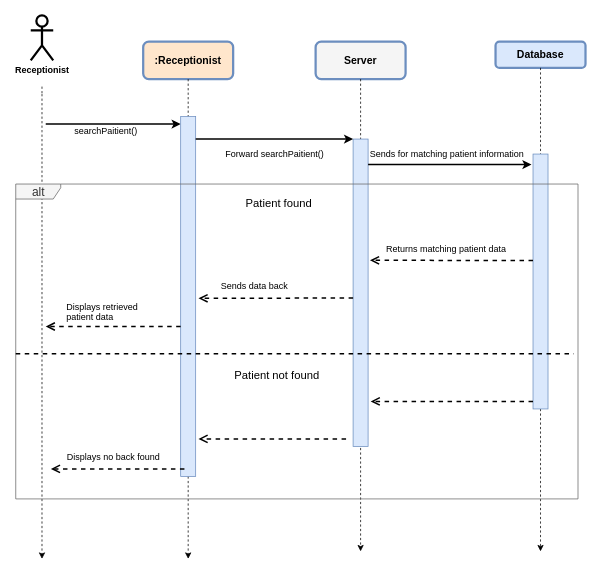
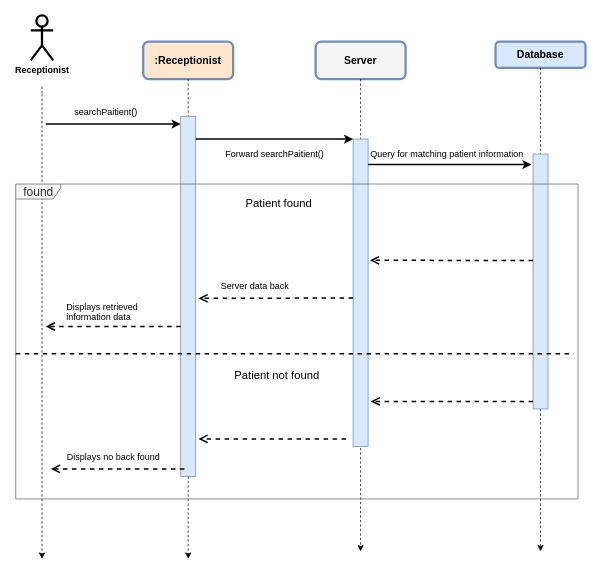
  <mxCell id="0" />
  <mxCell id="1" parent="0" />
  <mxCell id="2" value="&lt;b&gt;Receptionist&lt;br&gt;&lt;/b&gt;" style="shape=umlActor;verticalLabelPosition=bottom;verticalAlign=top;html=1;outlineConnect=0;strokeWidth=3;rounded=1;" parent="1" vertex="1"><mxGeometry x="40" y="20" width="30" height="60" as="geometry" /></mxCell>
  <mxCell id="3" style="edgeStyle=none;html=1;dashed=1;strokeWidth=1;startArrow=none;" parent="1" edge="1"><mxGeometry relative="1" as="geometry"><mxPoint x="55" y="745" as="targetPoint" /><Array as="points"><mxPoint x="55" y="165" /></Array><mxPoint x="55" y="125" as="sourcePoint" /></mxGeometry></mxCell>
  <mxCell id="4" value="" style="endArrow=classic;html=1;strokeWidth=2;" parent="1" edge="1"><mxGeometry relative="1" as="geometry"><mxPoint x="60" y="165" as="sourcePoint" /><mxPoint x="240" y="165" as="targetPoint" /></mxGeometry></mxCell>
- <mxCell id="5" value="searchPaitient()" style="text;html=1;align=center;verticalAlign=middle;resizable=0;points=[];autosize=1;strokeColor=none;fillColor=none;" parent="1" vertex="1"><mxGeometry x="85" y="160" width="110" height="30" as="geometry" /></mxCell>
+ <mxCell id="5" value="searchPaitient()" style="text;html=1;align=center;verticalAlign=middle;resizable=0;points=[];autosize=1;strokeColor=none;fillColor=none;" parent="1" vertex="1"><mxGeometry x="85" y="135" width="110" height="30" as="geometry" /></mxCell>
  <mxCell id="6" value="&lt;span style=&quot;font-size: 14px;&quot;&gt;&lt;b&gt;&lt;font color=&quot;#000000&quot;&gt;:Receptionist&lt;/font&gt;&lt;/b&gt;&lt;/span&gt;" style="rounded=1;whiteSpace=wrap;html=1;strokeWidth=3;fillColor=#ffe6cc;strokeColor=#6c8ebf;" parent="1" vertex="1"><mxGeometry x="190" y="55" width="120" height="50" as="geometry" /></mxCell>
  <mxCell id="7" style="edgeStyle=none;html=1;exitX=0.5;exitY=1;exitDx=0;exitDy=0;dashed=1;strokeWidth=1;startArrow=none;" parent="1" source="12" edge="1"><mxGeometry relative="1" as="geometry"><mxPoint x="250" y="745" as="targetPoint" /><Array as="points" /><mxPoint x="65" y="75" as="sourcePoint" /></mxGeometry></mxCell>
  <mxCell id="8" value="&lt;span style=&quot;font-size: 14px;&quot;&gt;&lt;b&gt;&lt;font color=&quot;#000000&quot;&gt;Server&lt;/font&gt;&lt;/b&gt;&lt;/span&gt;" style="rounded=1;whiteSpace=wrap;html=1;strokeWidth=3;fillColor=#f5f5f5;strokeColor=#6c8ebf;" parent="1" vertex="1"><mxGeometry x="420" y="55" width="120" height="50" as="geometry" /></mxCell>
  <mxCell id="9" style="edgeStyle=none;html=1;dashed=1;strokeWidth=1;" parent="1" source="8" edge="1"><mxGeometry relative="1" as="geometry"><mxPoint x="480" y="735" as="targetPoint" /><Array as="points" /><mxPoint x="460" y="115" as="sourcePoint" /></mxGeometry></mxCell>
  <mxCell id="10" value="" style="html=1;points=[];perimeter=orthogonalPerimeter;fontSize=13;fillColor=#dae8fc;strokeColor=#6c8ebf;" parent="1" vertex="1"><mxGeometry x="470" y="185" width="20" height="410" as="geometry" /></mxCell>
  <mxCell id="11" value="" style="edgeStyle=none;html=1;exitX=0.5;exitY=1;exitDx=0;exitDy=0;dashed=1;strokeWidth=1;endArrow=none;" parent="1" source="6" target="12" edge="1"><mxGeometry relative="1" as="geometry"><mxPoint x="250" y="585" as="targetPoint" /><Array as="points" /><mxPoint x="250" y="105" as="sourcePoint" /></mxGeometry></mxCell>
  <mxCell id="12" value="" style="html=1;points=[];perimeter=orthogonalPerimeter;fontSize=13;fillColor=#dae8fc;strokeColor=#6c8ebf;" parent="1" vertex="1"><mxGeometry x="240" y="155" width="20" height="480" as="geometry" /></mxCell>
  <mxCell id="13" value="" style="endArrow=classic;html=1;strokeWidth=2;" parent="1" edge="1"><mxGeometry relative="1" as="geometry"><mxPoint x="260" y="185" as="sourcePoint" /><mxPoint x="470" y="185" as="targetPoint" /><Array as="points"><mxPoint x="360" y="185" /></Array></mxGeometry></mxCell>
  <mxCell id="14" value="Forward searchPaitient()" style="text;html=1;align=center;verticalAlign=middle;resizable=0;points=[];autosize=1;strokeColor=none;fillColor=none;" parent="1" vertex="1"><mxGeometry x="290" y="190" width="150" height="30" as="geometry" /></mxCell>
  <mxCell id="15" value="&lt;span style=&quot;font-size: 14px;&quot;&gt;&lt;b&gt;&lt;font color=&quot;#000000&quot;&gt;Database&lt;/font&gt;&lt;/b&gt;&lt;/span&gt;" style="rounded=1;whiteSpace=wrap;html=1;strokeWidth=3;fillColor=#dae8fc;strokeColor=#6c8ebf;" parent="1" vertex="1"><mxGeometry x="660" y="55" width="120" height="35" as="geometry" /></mxCell>
  <mxCell id="16" value="" style="endArrow=classic;html=1;strokeWidth=2;entryX=0.991;entryY=0.967;entryDx=0;entryDy=0;entryPerimeter=0;" parent="1" target="21" edge="1"><mxGeometry relative="1" as="geometry"><mxPoint x="490" y="219" as="sourcePoint" /><mxPoint x="699.16" y="215" as="targetPoint" /></mxGeometry></mxCell>
  <mxCell id="17" style="edgeStyle=none;html=1;dashed=1;strokeWidth=1;exitX=0.5;exitY=1;exitDx=0;exitDy=0;startArrow=none;" parent="1" source="19" edge="1"><mxGeometry relative="1" as="geometry"><mxPoint x="720" y="735" as="targetPoint" /><Array as="points"><mxPoint x="720" y="735" /></Array><mxPoint x="490" y="115" as="sourcePoint" /></mxGeometry></mxCell>
  <mxCell id="18" value="" style="edgeStyle=none;html=1;dashed=1;strokeWidth=1;exitX=0.5;exitY=1;exitDx=0;exitDy=0;endArrow=none;" parent="1" source="15" target="19" edge="1"><mxGeometry relative="1" as="geometry"><mxPoint x="720" y="735" as="targetPoint" /><Array as="points" /><mxPoint x="720" y="105" as="sourcePoint" /></mxGeometry></mxCell>
  <mxCell id="19" value="" style="html=1;points=[];perimeter=orthogonalPerimeter;fontSize=13;fillColor=#dae8fc;strokeColor=#6c8ebf;" parent="1" vertex="1"><mxGeometry x="710" y="205" width="20" height="340" as="geometry" /></mxCell>
  <mxCell id="20" value="" style="edgeStyle=none;html=1;dashed=1;strokeWidth=1;startArrow=none;endArrow=none;" parent="1" edge="1"><mxGeometry relative="1" as="geometry"><mxPoint x="55" y="125" as="targetPoint" /><Array as="points" /><mxPoint x="55" y="115" as="sourcePoint" /></mxGeometry></mxCell>
- <mxCell id="21" value="Sends for matching patient information" style="text;html=1;align=center;verticalAlign=middle;resizable=0;points=[];autosize=1;strokeColor=none;fillColor=none;" parent="1" vertex="1"><mxGeometry x="480" y="190" width="230" height="30" as="geometry" /></mxCell>
- <mxCell id="22" value="&lt;font style=&quot;font-size: 16px;&quot;&gt;alt&lt;/font&gt;" style="shape=umlFrame;tabWidth=110;tabHeight=30;tabPosition=left;html=1;boundedLbl=1;labelInHeader=1;width=60;height=20;rounded=0;shadow=0;glass=0;sketch=0;fontSize=15;fillColor=#f5f5f5;fontColor=#333333;strokeColor=#666666;" parent="1" vertex="1"><mxGeometry x="20" y="245" width="750" height="420" as="geometry" /></mxCell>
+ <mxCell id="21" value="Query for matching patient information" style="text;html=1;align=center;verticalAlign=middle;resizable=0;points=[];autosize=1;strokeColor=none;fillColor=none;" parent="1" vertex="1"><mxGeometry x="480" y="190" width="230" height="30" as="geometry" /></mxCell>
+ <mxCell id="22" value="&lt;font style=&quot;font-size: 16px;&quot;&gt;found&lt;/font&gt;" style="shape=umlFrame;tabWidth=110;tabHeight=30;tabPosition=left;html=1;boundedLbl=1;labelInHeader=1;width=60;height=20;rounded=0;shadow=0;glass=0;sketch=0;fontSize=15;fillColor=#f5f5f5;fontColor=#333333;strokeColor=#666666;" parent="1" vertex="1"><mxGeometry x="20" y="245" width="750" height="420" as="geometry" /></mxCell>
  <mxCell id="23" value="Patient found" style="text;rounded=0;shadow=0;glass=0;sketch=0;fontSize=15;" parent="22" vertex="1"><mxGeometry width="100" height="20" relative="1" as="geometry"><mxPoint x="305" y="10" as="offset" /></mxGeometry></mxCell>
  <mxCell id="24" value="" style="line;strokeWidth=2;dashed=1;labelPosition=center;verticalLabelPosition=bottom;align=left;verticalAlign=top;spacingLeft=20;spacingTop=15;rounded=0;shadow=0;glass=0;sketch=0;fontSize=16;" parent="22" vertex="1"><mxGeometry x="0.001" y="218.079" width="744.444" height="16.8" as="geometry" /></mxCell>
  <mxCell id="25" value="Patient not found" style="text;rounded=0;shadow=0;glass=0;sketch=0;fontSize=15;" parent="22" vertex="1"><mxGeometry width="100" height="60" relative="1" as="geometry"><mxPoint x="290" y="240" as="offset" /></mxGeometry></mxCell>
- <mxCell id="26" value="Returns matching patient data" style="text;html=1;align=center;verticalAlign=middle;resizable=0;points=[];autosize=1;strokeColor=none;fillColor=none;" parent="22" vertex="1"><mxGeometry x="483.751" y="71.704" width="180" height="30" as="geometry" /></mxCell>
  <mxCell id="27" value="" style="html=1;verticalAlign=bottom;endArrow=open;dashed=1;endSize=8;strokeWidth=2;fontSize=13;entryX=1.042;entryY=0.315;entryDx=0;entryDy=0;entryPerimeter=0;" parent="22" edge="1"><mxGeometry x="0.422" relative="1" as="geometry"><mxPoint x="690" y="102" as="sourcePoint" /><mxPoint x="472.506" y="101.702" as="targetPoint" /><mxPoint as="offset" /></mxGeometry></mxCell>
- <mxCell id="28" value="Sends data back" style="text;whiteSpace=wrap;html=1;" parent="22" vertex="1"><mxGeometry x="271.873" y="122.924" width="233.766" height="60.0" as="geometry" /></mxCell>
+ <mxCell id="28" value="Server data back" style="text;whiteSpace=wrap;html=1;" parent="22" vertex="1"><mxGeometry x="271.873" y="122.924" width="233.766" height="60.0" as="geometry" /></mxCell>
  <mxCell id="29" value="" style="html=1;verticalAlign=bottom;endArrow=open;dashed=1;endSize=8;strokeWidth=2;fontSize=13;entryX=1.042;entryY=0.315;entryDx=0;entryDy=0;entryPerimeter=0;" parent="22" edge="1"><mxGeometry x="0.422" relative="1" as="geometry"><mxPoint x="450" y="152" as="sourcePoint" /><mxPoint x="243.751" y="152.429" as="targetPoint" /><mxPoint as="offset" /></mxGeometry></mxCell>
  <mxCell id="30" value="" style="html=1;verticalAlign=bottom;endArrow=open;dashed=1;endSize=8;strokeWidth=2;fontSize=13;" parent="22" edge="1"><mxGeometry x="0.422" relative="1" as="geometry"><mxPoint x="220" y="190" as="sourcePoint" /><mxPoint x="40" y="190" as="targetPoint" /><mxPoint as="offset" /></mxGeometry></mxCell>
- <mxCell id="31" value="Displays retrieved&lt;br&gt;patient data" style="text;whiteSpace=wrap;html=1;" parent="22" vertex="1"><mxGeometry x="65.623" y="150.0" width="233.766" height="60.0" as="geometry" /></mxCell>
+ <mxCell id="31" value="Displays retrieved&lt;br&gt;information data" style="text;whiteSpace=wrap;html=1;" parent="22" vertex="1"><mxGeometry x="65.623" y="150.0" width="233.766" height="60.0" as="geometry" /></mxCell>
  <mxCell id="32" value="" style="html=1;verticalAlign=bottom;endArrow=open;dashed=1;endSize=8;strokeWidth=2;fontSize=13;entryX=1.042;entryY=0.315;entryDx=0;entryDy=0;entryPerimeter=0;" parent="22" edge="1"><mxGeometry x="0.422" relative="1" as="geometry"><mxPoint x="690" y="290" as="sourcePoint" /><mxPoint x="473.436" y="290.002" as="targetPoint" /><mxPoint as="offset" /><Array as="points" /></mxGeometry></mxCell>
  <mxCell id="33" value="" style="html=1;verticalAlign=bottom;endArrow=open;dashed=1;endSize=8;strokeWidth=2;fontSize=13;" parent="22" edge="1"><mxGeometry x="0.422" relative="1" as="geometry"><mxPoint x="440.625" y="340.009" as="sourcePoint" /><mxPoint x="243.75" y="340" as="targetPoint" /><mxPoint as="offset" /><Array as="points" /></mxGeometry></mxCell>
  <mxCell id="34" value="" style="html=1;verticalAlign=bottom;endArrow=open;dashed=1;endSize=8;strokeWidth=2;fontSize=13;" parent="22" edge="1"><mxGeometry x="0.422" relative="1" as="geometry"><mxPoint x="225" y="380" as="sourcePoint" /><mxPoint x="46.875" y="380" as="targetPoint" /><mxPoint as="offset" /><Array as="points" /></mxGeometry></mxCell>
  <mxCell id="35" value="Displays no back found" style="text;html=1;align=center;verticalAlign=middle;resizable=0;points=[];autosize=1;strokeColor=none;fillColor=none;" parent="22" vertex="1"><mxGeometry x="49.996" y="350.004" width="160" height="30" as="geometry" /></mxCell>
